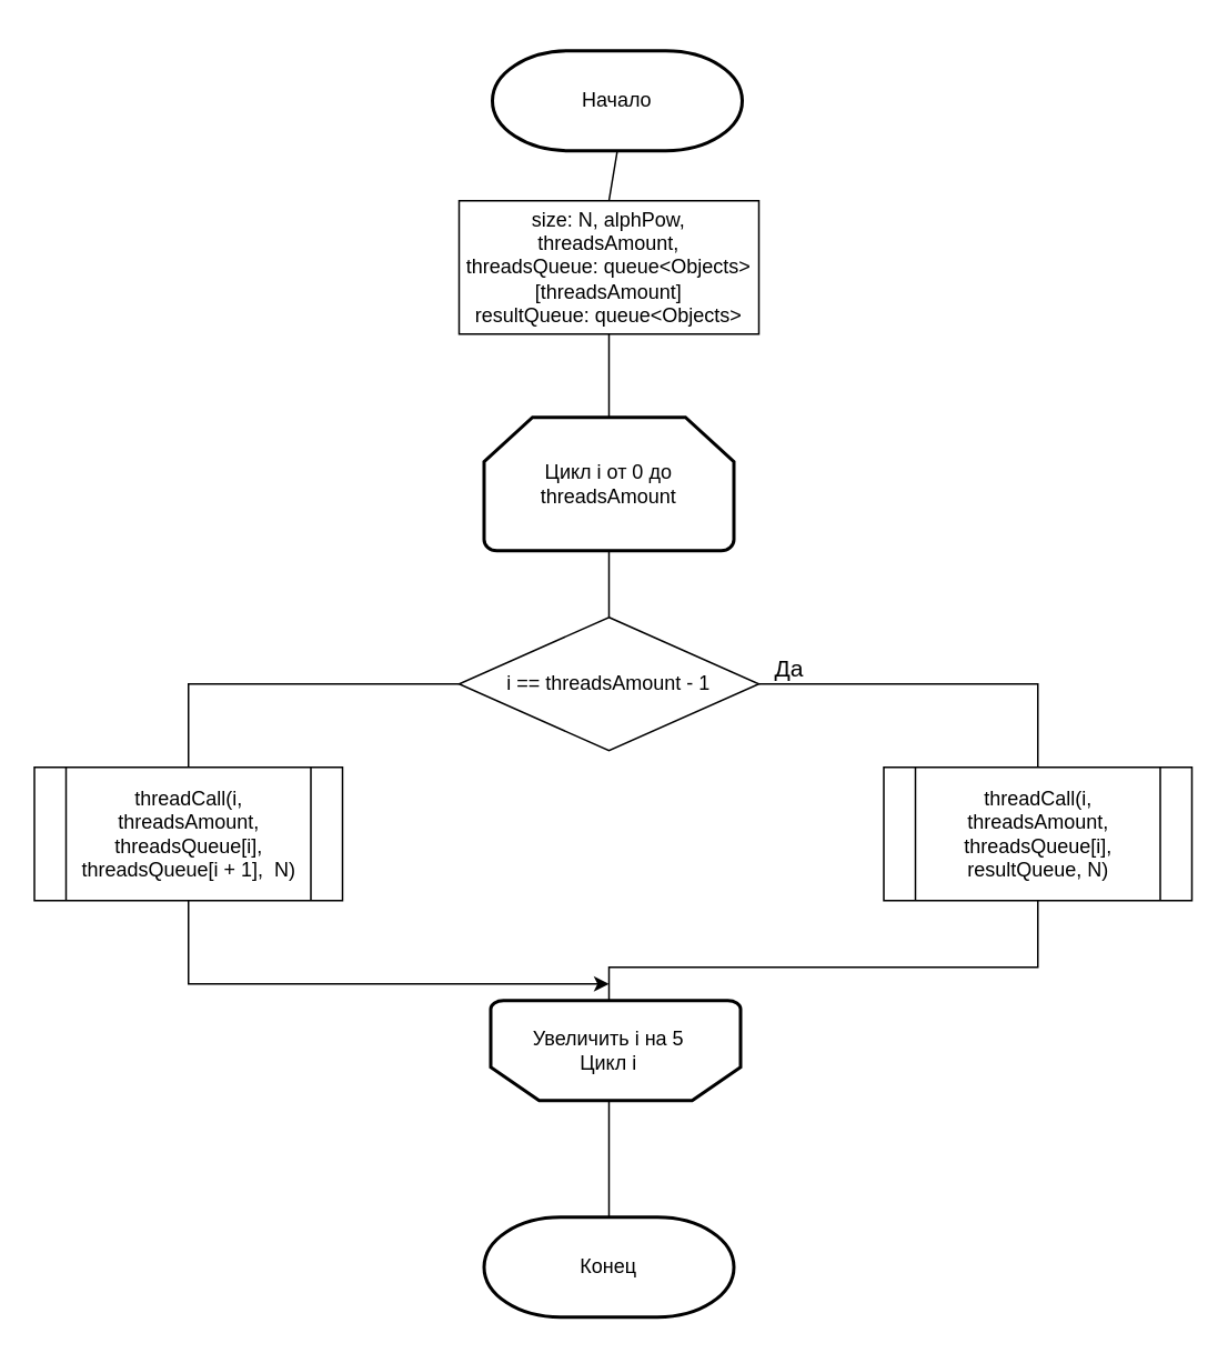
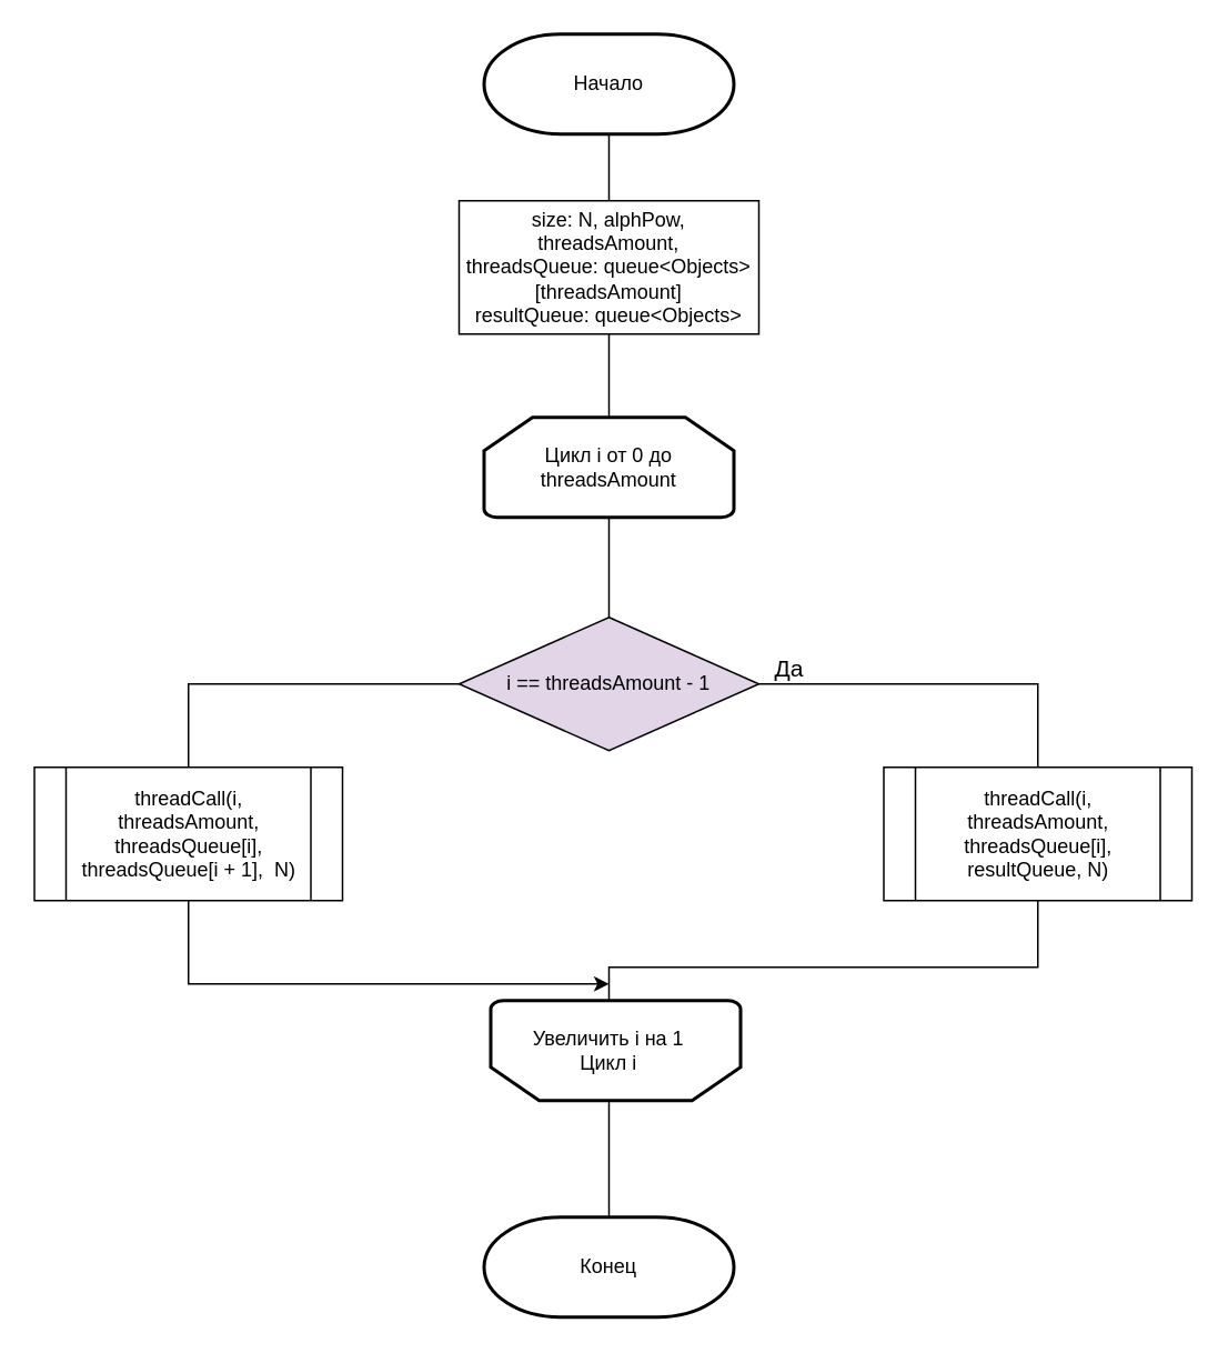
  <mxCell id="0" />
  <mxCell id="1" parent="0" />
- <mxCell id="2" value="Начало" style="strokeWidth=2;html=1;shape=mxgraph.flowchart.terminator;whiteSpace=wrap;" parent="1" vertex="1"><mxGeometry x="295" y="30" width="150" height="60" as="geometry" /></mxCell>
- <mxCell id="3" value="Цикл i от 0 до threadsAmount" style="strokeWidth=2;html=1;shape=mxgraph.flowchart.loop_limit;whiteSpace=wrap;labelBackgroundColor=none;" parent="1" vertex="1"><mxGeometry x="290" y="250" width="150" height="80" as="geometry" /></mxCell>
+ <mxCell id="2" value="Начало" style="strokeWidth=2;html=1;shape=mxgraph.flowchart.terminator;whiteSpace=wrap;" parent="1" vertex="1"><mxGeometry x="290" y="20" width="150" height="60" as="geometry" /></mxCell>
+ <mxCell id="3" value="Цикл i от 0 до threadsAmount" style="strokeWidth=2;html=1;shape=mxgraph.flowchart.loop_limit;whiteSpace=wrap;labelBackgroundColor=none;" parent="1" vertex="1"><mxGeometry x="290" y="250" width="150" height="60" as="geometry" /></mxCell>
  <mxCell id="4" value="" style="strokeWidth=2;html=1;shape=mxgraph.flowchart.loop_limit;whiteSpace=wrap;labelBackgroundColor=none;rotation=-180;align=center;" parent="1" vertex="1"><mxGeometry x="294" y="600" width="150" height="60" as="geometry" /></mxCell>
- <mxCell id="5" value="Увеличить i на 5&lt;br&gt;Цикл i" style="text;html=1;strokeColor=none;fillColor=none;align=center;verticalAlign=middle;whiteSpace=wrap;rounded=0;labelBackgroundColor=none;" parent="1" vertex="1"><mxGeometry x="285" y="600" width="160" height="60" as="geometry" /></mxCell>
+ <mxCell id="5" value="Увеличить i на 1&lt;br&gt;Цикл i" style="text;html=1;strokeColor=none;fillColor=none;align=center;verticalAlign=middle;whiteSpace=wrap;rounded=0;labelBackgroundColor=none;" parent="1" vertex="1"><mxGeometry x="285" y="600" width="160" height="60" as="geometry" /></mxCell>
  <mxCell id="6" value="&lt;font style=&quot;font-size: 12px&quot;&gt;size: N, alphPow, threadsAmount,&lt;br&gt;threadsQueue: queue&amp;lt;Objects&amp;gt;[threadsAmount]&lt;br&gt;resultQueue:&amp;nbsp;&lt;/font&gt;queue&amp;lt;Objects&amp;gt;" style="rounded=0;whiteSpace=wrap;html=1;labelBackgroundColor=none;" parent="1" vertex="1"><mxGeometry x="275" y="120" width="180" height="80" as="geometry" /></mxCell>
  <mxCell id="7" value="" style="endArrow=none;html=1;entryX=0.5;entryY=1;entryDx=0;entryDy=0;entryPerimeter=0;exitX=0.5;exitY=0;exitDx=0;exitDy=0;" parent="1" source="6" target="2" edge="1"><mxGeometry width="50" height="50" relative="1" as="geometry"><mxPoint x="360" y="330" as="sourcePoint" /><mxPoint x="410" y="280" as="targetPoint" /></mxGeometry></mxCell>
  <mxCell id="8" value="" style="endArrow=none;html=1;exitX=0.5;exitY=1;exitDx=0;exitDy=0;entryX=0.5;entryY=0;entryDx=0;entryDy=0;entryPerimeter=0;" parent="1" source="6" target="3" edge="1"><mxGeometry width="50" height="50" relative="1" as="geometry"><mxPoint x="350" y="240" as="sourcePoint" /><mxPoint x="400" y="190" as="targetPoint" /></mxGeometry></mxCell>
  <mxCell id="9" value="" style="endArrow=none;html=1;entryX=0.5;entryY=1;entryDx=0;entryDy=0;entryPerimeter=0;exitX=0.5;exitY=0;exitDx=0;exitDy=0;" parent="1" target="3" edge="1"><mxGeometry width="50" height="50" relative="1" as="geometry"><mxPoint x="365" y="370" as="sourcePoint" /><mxPoint x="400" y="320" as="targetPoint" /></mxGeometry></mxCell>
  <mxCell id="10" value="" style="endArrow=none;html=1;entryX=0.5;entryY=1;entryDx=0;entryDy=0;exitX=0.5;exitY=0;exitDx=0;exitDy=0;" parent="1" target="5" edge="1"><mxGeometry width="50" height="50" relative="1" as="geometry"><mxPoint x="365" y="740" as="sourcePoint" /><mxPoint x="420" y="750" as="targetPoint" /></mxGeometry></mxCell>
  <mxCell id="11" value="Конец" style="strokeWidth=2;html=1;shape=mxgraph.flowchart.terminator;whiteSpace=wrap;" parent="1" vertex="1"><mxGeometry x="290" y="730" width="150" height="60" as="geometry" /></mxCell>
  <mxCell id="12" style="edgeStyle=orthogonalEdgeStyle;rounded=0;orthogonalLoop=1;jettySize=auto;html=1;exitX=0.5;exitY=1;exitDx=0;exitDy=0;entryX=0.5;entryY=0;entryDx=0;entryDy=0;fontSize=14;endArrow=none;endFill=0;" edge="1" parent="1" source="13" target="5"><mxGeometry relative="1" as="geometry"><Array as="points"><mxPoint x="623" y="580" /><mxPoint x="365" y="580" /></Array></mxGeometry></mxCell>
  <mxCell id="13" value="threadCall(i, threadsAmount, threadsQueue[i], resultQueue, N)" style="shape=process;whiteSpace=wrap;html=1;backgroundOutline=1;" parent="1" vertex="1"><mxGeometry x="530" y="460" width="185" height="80" as="geometry" /></mxCell>
  <mxCell id="14" style="edgeStyle=orthogonalEdgeStyle;rounded=0;orthogonalLoop=1;jettySize=auto;html=1;exitX=1;exitY=0.5;exitDx=0;exitDy=0;endArrow=none;endFill=0;" edge="1" parent="1" source="17" target="13"><mxGeometry relative="1" as="geometry" /></mxCell>
  <mxCell id="15" value="&lt;font style=&quot;font-size: 14px;&quot;&gt;Да&lt;/font&gt;" style="edgeLabel;html=1;align=center;verticalAlign=middle;resizable=0;points=[];fontSize=14;" vertex="1" connectable="0" parent="14"><mxGeometry x="-0.84" y="2" relative="1" as="geometry"><mxPoint y="-8" as="offset" /></mxGeometry></mxCell>
  <mxCell id="16" style="edgeStyle=orthogonalEdgeStyle;rounded=0;orthogonalLoop=1;jettySize=auto;html=1;exitX=0;exitY=0.5;exitDx=0;exitDy=0;entryX=0.5;entryY=0;entryDx=0;entryDy=0;endArrow=none;endFill=0;" edge="1" parent="1" source="17" target="19"><mxGeometry relative="1" as="geometry" /></mxCell>
- <mxCell id="17" value="i == threadsAmount - 1" style="rhombus;whiteSpace=wrap;html=1;" vertex="1" parent="1"><mxGeometry x="275" y="370" width="180" height="80" as="geometry" /></mxCell>
+ <mxCell id="17" value="i == threadsAmount - 1" style="rhombus;whiteSpace=wrap;html=1;fillColor=#e1d5e7;" vertex="1" parent="1"><mxGeometry x="275" y="370" width="180" height="80" as="geometry" /></mxCell>
  <mxCell id="18" style="edgeStyle=orthogonalEdgeStyle;rounded=0;orthogonalLoop=1;jettySize=auto;html=1;exitX=0.5;exitY=1;exitDx=0;exitDy=0;fontSize=14;" edge="1" parent="1" source="19"><mxGeometry relative="1" as="geometry"><mxPoint x="365" y="590" as="targetPoint" /><Array as="points"><mxPoint x="113" y="590" /></Array></mxGeometry></mxCell>
  <mxCell id="19" value="threadCall(i, threadsAmount, threadsQueue[i], threadsQueue[i + 1],&amp;nbsp;&amp;nbsp;N)" style="shape=process;whiteSpace=wrap;html=1;backgroundOutline=1;" vertex="1" parent="1"><mxGeometry x="20" y="460" width="185" height="80" as="geometry" /></mxCell>
